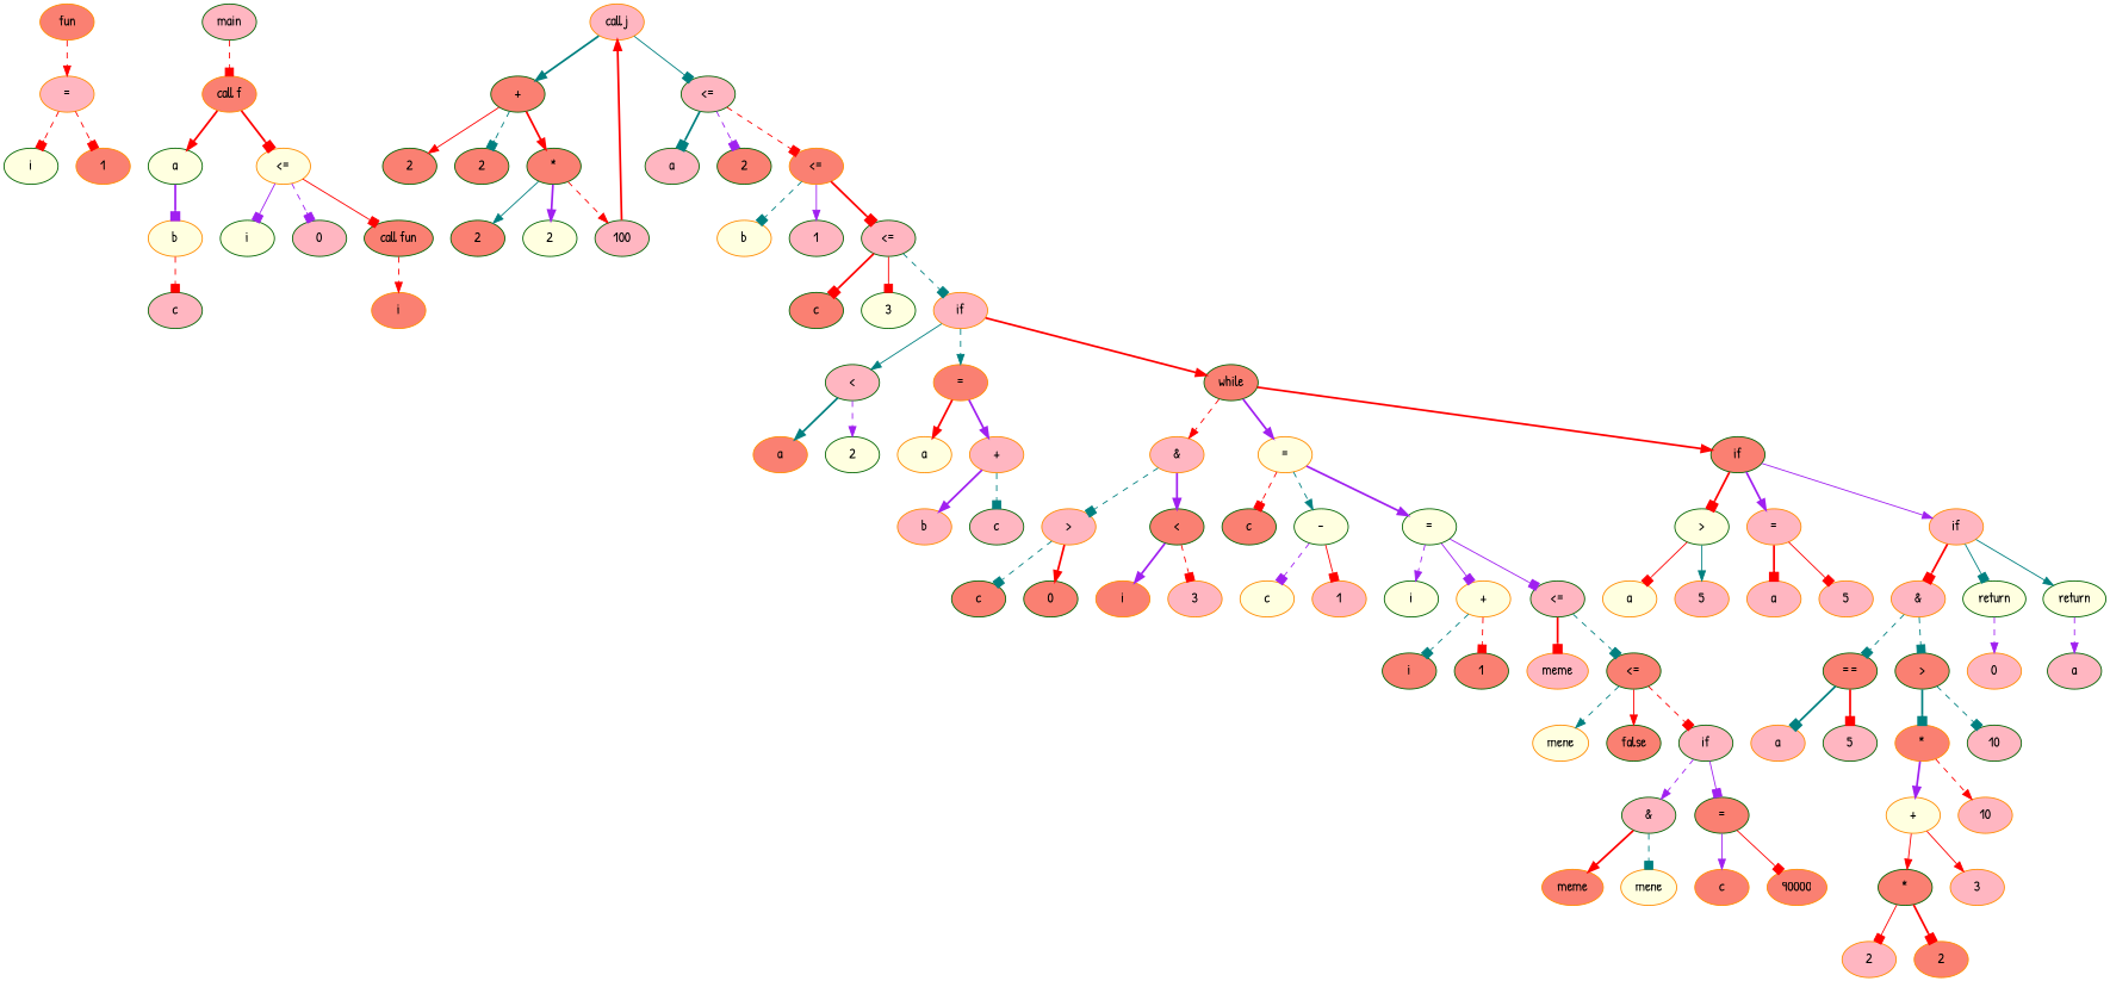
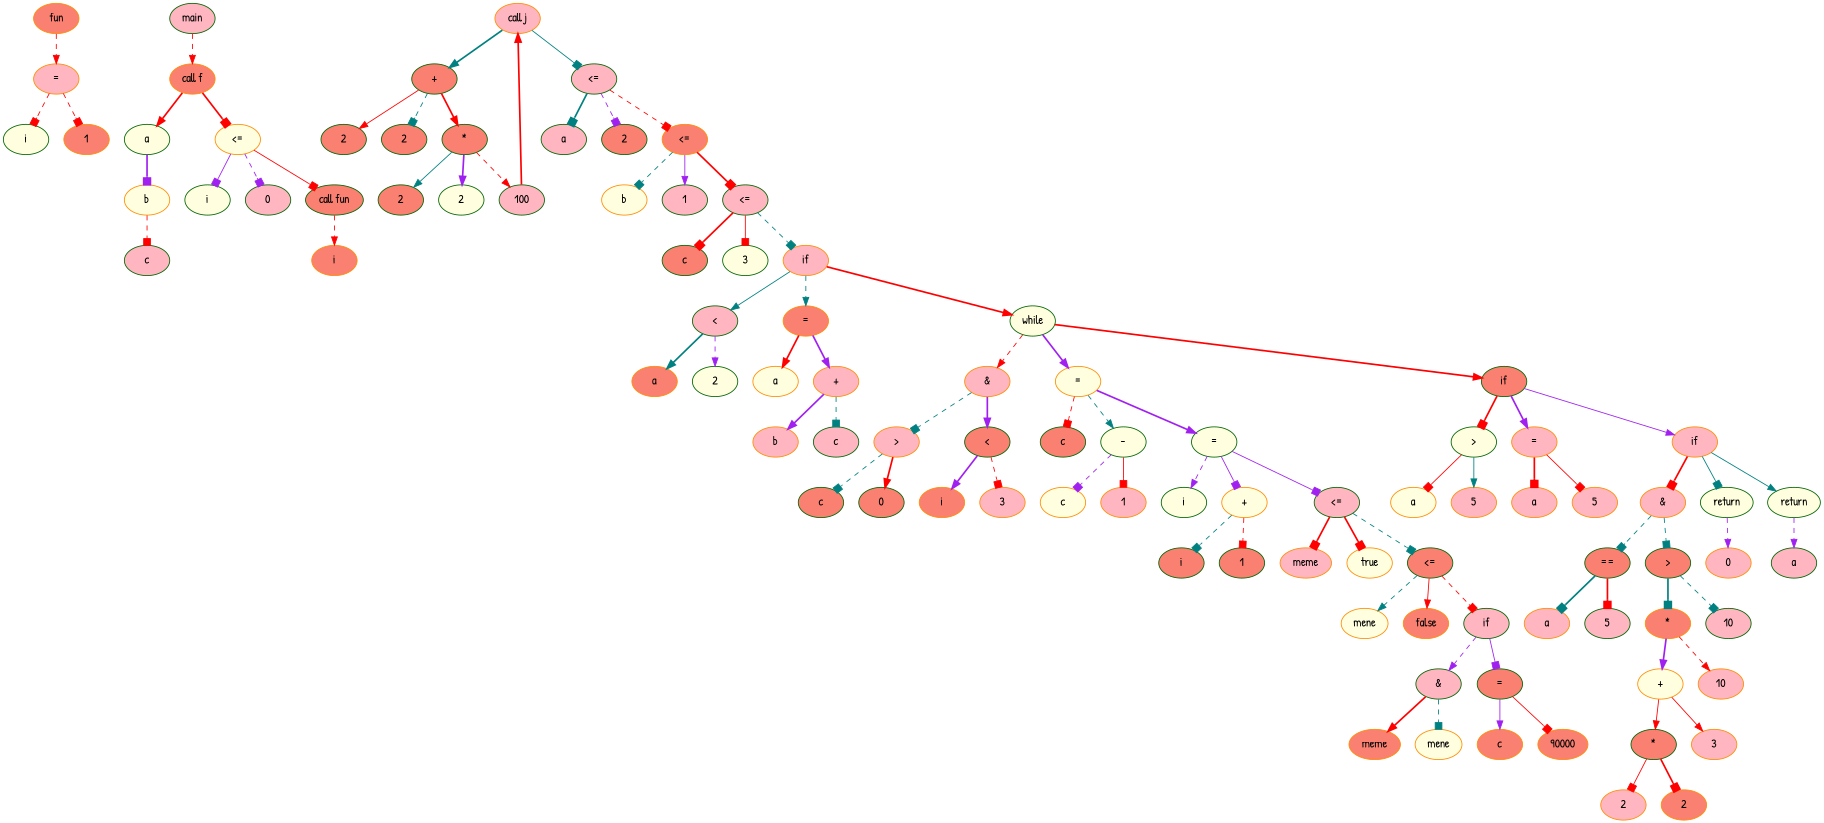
  digraph {
    fontname="Patrick Hand"
    node [color=darkgreen fillcolor=lightpink fontname="Patrick Hand" style=filled]
    edge [arrowhead=box color=red fontname="Patrick Hand" style=dashed]
    n1 [color=darkorange fillcolor=salmon label=fun]
    n2 [color=darkorange label="="]
    n3 [fillcolor=lightyellow label=i]
    n4 [color=darkorange fillcolor=salmon label=1]
    n5 [label=main]
    n6 [color=darkorange fillcolor=salmon label="call f"]
    n7 [fillcolor=lightyellow label=a]
    n8 [color=darkorange fillcolor=lightyellow label="<="]
    n9 [color=darkorange fillcolor=lightyellow label=b]
    n10 [fillcolor=lightyellow label=i]
    n11 [label=0]
    n12 [fillcolor=salmon label="call fun"]
    n13 [label=c]
    n14 [color=darkorange fillcolor=salmon label=i]
    n15 [color=darkorange label="call j"]
    n16 [fillcolor=salmon label="+"]
    n17 [label="<="]
    n18 [fillcolor=salmon label=2]
    n19 [fillcolor=salmon label=2]
    n20 [fillcolor=salmon label="*"]
    n21 [label=a]
    n22 [fillcolor=salmon label=2]
    n23 [color=darkorange fillcolor=salmon label="<="]
    n24 [fillcolor=salmon label=2]
    n25 [fillcolor=lightyellow label=2]
    n26 [label=100]
    n27 [color=darkorange fillcolor=lightyellow label=b]
    n28 [label=1]
    n29 [label="<="]
    n30 [fillcolor=salmon label=c]
    n31 [fillcolor=lightyellow label=3]
    n32 [color=darkorange label=if]
    n33 [label="<"]
    n34 [color=darkorange fillcolor=salmon label="="]
-   n35 [fillcolor=salmon label=while]
+   n35 [fillcolor=lightyellow label=while]
    n36 [color=darkorange fillcolor=salmon label=a]
    n37 [fillcolor=lightyellow label=2]
    n38 [color=darkorange fillcolor=lightyellow label=a]
    n39 [color=darkorange label="+"]
    n40 [color=darkorange label="&"]
    n41 [color=darkorange fillcolor=lightyellow label="="]
    n42 [fillcolor=salmon label=if]
    n43 [color=darkorange label=b]
    n44 [label=c]
    n45 [color=darkorange label=">"]
    n46 [fillcolor=salmon label="<"]
    n47 [fillcolor=salmon label=c]
    n48 [fillcolor=lightyellow label="-"]
    n49 [fillcolor=lightyellow label="="]
    n50 [fillcolor=lightyellow label=">"]
    n51 [color=darkorange label="="]
    n52 [color=darkorange label=if]
    n53 [fillcolor=salmon label=c]
    n54 [fillcolor=salmon label=0]
    n55 [color=darkorange fillcolor=salmon label=i]
    n56 [color=darkorange label=3]
    n57 [color=darkorange fillcolor=lightyellow label=c]
    n58 [color=darkorange label=1]
    n59 [fillcolor=lightyellow label=i]
    n60 [color=darkorange fillcolor=lightyellow label="+"]
    n61 [label="<="]
    n62 [color=darkorange fillcolor=lightyellow label=a]
    n63 [color=darkorange label=5]
    n64 [color=darkorange label=a]
    n65 [color=darkorange label=5]
    n66 [color=darkorange label="&"]
    n67 [fillcolor=lightyellow label=return]
    n68 [fillcolor=lightyellow label=return]
    n69 [fillcolor=salmon label=i]
    n70 [fillcolor=salmon label=1]
    n71 [color=darkorange label=meme]
+   n72 [color=darkorange fillcolor=lightyellow label=true]
    n73 [fillcolor=salmon label="<="]
    n74 [color=darkorange fillcolor=lightyellow label=mene]
-   n75 [fillcolor=salmon label=false]
+   n75 [color=darkorange fillcolor=salmon label=false]
    n76 [label=if]
    n77 [label="&"]
    n78 [fillcolor=salmon label="="]
    n79 [color=darkorange fillcolor=salmon label=meme]
    n80 [color=darkorange fillcolor=lightyellow label=mene]
    n81 [color=darkorange fillcolor=salmon label=c]
    n82 [color=darkorange fillcolor=salmon label=90000]
    n83 [fillcolor=salmon label="=="]
    n84 [fillcolor=salmon label=">"]
    n85 [color=darkorange label=0]
    n86 [label=a]
    n87 [color=darkorange label=a]
    n88 [label=5]
    n89 [color=darkorange fillcolor=salmon label="*"]
    n90 [label=10]
    n91 [color=darkorange fillcolor=lightyellow label="+"]
    n92 [color=darkorange label=10]
    n93 [fillcolor=salmon label="*"]
    n94 [color=darkorange label=3]
    n95 [color=darkorange label=2]
    n96 [color=darkorange fillcolor=salmon label=2]
    n1 -> n2 [arrowhead=normal]
    n2 -> n3
    n2 -> n4
-   n5 -> n6
+   n5 -> n6 [arrowhead=normal]
    n6 -> n7 [arrowhead=normal style=bold]
    n6 -> n8 [style=bold]
    n7 -> n9 [color=purple style=bold]
    n8 -> n10 [color=purple style=solid]
    n8 -> n11 [color=purple]
    n8 -> n12 [style=solid]
    n9 -> n13
    n12 -> n14 [arrowhead=normal]
    n15 -> n16 [arrowhead=normal color=teal style=bold]
    n15 -> n17 [color=teal style=solid]
    n16 -> n18 [arrowhead=normal style=solid]
    n16 -> n19 [color=teal]
    n16 -> n20 [arrowhead=normal style=bold]
    n17 -> n21 [color=teal style=bold]
    n17 -> n22 [color=purple]
    n17 -> n23
    n20 -> n24 [arrowhead=normal color=teal style=solid]
    n20 -> n25 [arrowhead=normal color=purple style=bold]
    n20 -> n26 [arrowhead=normal]
    n23 -> n27 [color=teal]
    n23 -> n28 [arrowhead=normal color=purple style=solid]
    n23 -> n29 [style=bold]
    n26 -> n15 [arrowhead=normal style=bold]
    n29 -> n30 [style=bold]
    n29 -> n31 [style=solid]
    n29 -> n32 [color=teal]
    n32 -> n33 [arrowhead=normal color=teal style=solid]
    n32 -> n34 [arrowhead=normal color=teal]
    n32 -> n35 [arrowhead=normal style=bold]
    n33 -> n36 [arrowhead=normal color=teal style=bold]
    n33 -> n37 [arrowhead=normal color=purple]
    n34 -> n38 [arrowhead=normal style=bold]
    n34 -> n39 [arrowhead=normal color=purple style=bold]
    n35 -> n40 [arrowhead=normal]
    n35 -> n41 [arrowhead=normal color=purple style=bold]
    n35 -> n42 [arrowhead=normal style=bold]
    n39 -> n43 [arrowhead=normal color=purple style=bold]
    n39 -> n44 [color=teal]
    n40 -> n45 [color=teal]
    n40 -> n46 [arrowhead=normal color=purple style=bold]
    n41 -> n47
    n41 -> n48 [arrowhead=normal color=teal]
    n41 -> n49 [arrowhead=normal color=purple style=bold]
    n42 -> n50 [style=bold]
    n42 -> n51 [arrowhead=normal color=purple style=bold]
    n42 -> n52 [arrowhead=normal color=purple style=solid]
    n45 -> n53 [color=teal]
    n45 -> n54 [arrowhead=normal style=bold]
    n46 -> n55 [arrowhead=normal color=purple style=bold]
    n46 -> n56
    n48 -> n57 [color=purple]
    n48 -> n58 [style=solid]
    n49 -> n59 [arrowhead=normal color=purple]
    n49 -> n60 [color=purple style=solid]
    n49 -> n61 [color=purple style=solid]
    n50 -> n62 [style=solid]
    n50 -> n63 [arrowhead=normal color=teal style=solid]
    n51 -> n64 [style=bold]
    n51 -> n65 [style=solid]
    n52 -> n66 [style=bold]
    n52 -> n67 [color=teal style=solid]
    n52 -> n68 [arrowhead=normal color=teal style=solid]
    n60 -> n69 [color=teal]
    n60 -> n70
    n61 -> n71 [style=bold]
+   n61 -> n72 [style=bold]
    n61 -> n73 [color=teal]
    n66 -> n83 [color=teal]
    n66 -> n84 [color=teal]
    n67 -> n85 [arrowhead=normal color=purple]
    n68 -> n86 [arrowhead=normal color=purple]
    n73 -> n74 [arrowhead=normal color=teal]
    n73 -> n75 [arrowhead=normal style=solid]
    n73 -> n76
    n76 -> n77 [arrowhead=normal color=purple]
    n76 -> n78 [color=purple style=solid]
    n77 -> n79 [arrowhead=normal style=bold]
    n77 -> n80 [color=teal]
    n78 -> n81 [arrowhead=normal color=purple style=solid]
    n78 -> n82 [style=solid]
    n83 -> n87 [color=teal style=bold]
    n83 -> n88 [style=bold]
    n84 -> n89 [color=teal style=bold]
    n84 -> n90 [color=teal]
    n89 -> n91 [arrowhead=normal color=purple style=bold]
    n89 -> n92 [arrowhead=normal]
    n91 -> n93 [arrowhead=normal style=solid]
    n91 -> n94 [arrowhead=normal style=solid]
    n93 -> n95 [style=solid]
    n93 -> n96 [style=bold]
  }
